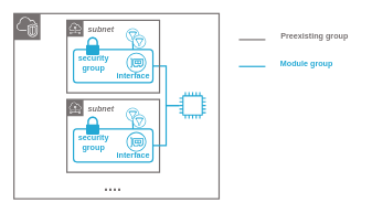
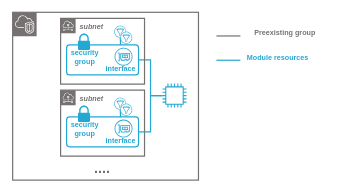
  <mxCell id="0" />
  <mxCell id="1" parent="0" />
  <mxCell id="2" value="" style="rounded=0;whiteSpace=wrap;html=1;strokeColor=#767171;fillColor=none;gradientColor=none;strokeWidth=2;" parent="1" vertex="1"><mxGeometry x="20" y="20" width="310" height="280" as="geometry" /></mxCell>
  <mxCell id="3" value="&lt;font color=&quot;#767171&quot;&gt;&lt;b&gt;&lt;i&gt;subnet&lt;/i&gt;&lt;/b&gt;&lt;/font&gt;" style="outlineConnect=0;gradientColor=none;html=1;whiteSpace=wrap;fontSize=12;fontStyle=0;shape=mxgraph.aws4.group;grIcon=mxgraph.aws4.group_subnet;strokeColor=#767171;fillColor=none;verticalAlign=top;align=left;spacingLeft=30;fontColor=#FFCD2D;dashed=0;strokeWidth=2;" parent="1" vertex="1"><mxGeometry x="100" y="150" width="140" height="110" as="geometry" /></mxCell>
  <mxCell id="4" value="" style="outlineConnect=0;fontColor=#232F3E;gradientColor=none;gradientDirection=north;fillColor=#767171;strokeColor=#ffffff;dashed=0;verticalLabelPosition=bottom;verticalAlign=top;align=center;html=1;fontSize=12;fontStyle=0;aspect=fixed;shape=mxgraph.aws4.resourceIcon;resIcon=mxgraph.aws4.vpc;" parent="1" vertex="1"><mxGeometry x="20" y="20" width="40" height="40" as="geometry" /></mxCell>
  <mxCell id="5" value="" style="endArrow=none;html=1;strokeColor=#767171;fontColor=#767171;fontSize=27;spacing=7;strokeWidth=2;" parent="1" edge="1"><mxGeometry width="50" height="50" relative="1" as="geometry"><mxPoint x="360" y="59.5" as="sourcePoint" /><mxPoint x="400" y="59.5" as="targetPoint" /></mxGeometry></mxCell>
  <mxCell id="6" value="" style="endArrow=none;html=1;strokeColor=#23A8D4;fontColor=#767171;fontSize=27;spacing=7;strokeWidth=2;" parent="1" edge="1"><mxGeometry width="50" height="50" relative="1" as="geometry"><mxPoint x="360" y="100" as="sourcePoint" /><mxPoint x="400" y="100" as="targetPoint" /></mxGeometry></mxCell>
  <mxCell id="7" value="&lt;font style=&quot;font-size: 12px&quot;&gt;Preexisting group&lt;/font&gt;" style="text;html=1;resizable=0;autosize=1;align=center;verticalAlign=middle;points=[];fillColor=none;strokeColor=none;rounded=0;fontSize=12;fontColor=#767171;fontStyle=1" parent="1" vertex="1"><mxGeometry x="409" y="45" width="130" height="20" as="geometry" /></mxCell>
- <mxCell id="8" value="&lt;font style=&quot;font-size: 12px&quot;&gt;Module group&lt;/font&gt;" style="text;html=1;resizable=0;autosize=1;align=center;verticalAlign=middle;points=[];fillColor=none;strokeColor=none;rounded=0;fontSize=12;fontColor=#23A8D4;fontStyle=1" parent="1" vertex="1"><mxGeometry x="407" y="86" width="110" height="20" as="geometry" /></mxCell>
+ <mxCell id="8" value="&lt;font style=&quot;font-size: 12px&quot;&gt;Module resources&lt;/font&gt;" style="text;html=1;resizable=0;autosize=1;align=center;verticalAlign=middle;points=[];fillColor=none;strokeColor=none;rounded=0;fontSize=12;fontColor=#23A8D4;fontStyle=1" parent="1" vertex="1"><mxGeometry x="407" y="86" width="110" height="20" as="geometry" /></mxCell>
  <mxCell id="9" value="&lt;b&gt;&lt;font style=&quot;font-size: 24px&quot;&gt;....&lt;/font&gt;&lt;/b&gt;" style="text;html=1;resizable=0;autosize=1;align=center;verticalAlign=middle;points=[];fillColor=none;strokeColor=none;rounded=0;fontColor=#767171;" parent="1" vertex="1"><mxGeometry x="148.5" y="270" width="40" height="20" as="geometry" /></mxCell>
  <mxCell id="10" style="edgeStyle=orthogonalEdgeStyle;html=1;entryX=1;entryY=0.5;entryDx=0;entryDy=0;fontSize=24;fontColor=#767171;endArrow=none;endFill=0;strokeColor=#23A8D4;strokeWidth=2;rounded=0;" parent="1" source="11" target="19" edge="1"><mxGeometry relative="1" as="geometry" /></mxCell>
  <mxCell id="11" value="" style="sketch=0;outlineConnect=0;fontColor=#232F3E;gradientColor=none;fillColor=#23A8D4;strokeColor=none;dashed=0;verticalLabelPosition=bottom;verticalAlign=top;align=center;html=1;fontSize=12;fontStyle=0;aspect=fixed;pointerEvents=1;shape=mxgraph.aws4.instance2;" parent="1" vertex="1"><mxGeometry x="270" y="139" width="40" height="40" as="geometry" /></mxCell>
  <mxCell id="12" value="" style="rounded=1;arcSize=10;strokeColor=#23A8D4;fillColor=none;gradientColor=none;strokeWidth=2;shadow=0;labelBackgroundColor=none;fontSize=17;fontColor=#FFCD2D;" parent="1" vertex="1"><mxGeometry x="110" y="194.5" width="120" height="50" as="geometry" /></mxCell>
  <mxCell id="13" value="" style="outlineConnect=0;fontColor=#232F3E;gradientColor=none;fillColor=#23A8D4;strokeColor=none;dashed=0;verticalLabelPosition=bottom;verticalAlign=top;align=center;html=1;fontSize=12;fontStyle=0;aspect=fixed;pointerEvents=1;shape=mxgraph.aws4.elastic_network_interface;shadow=0;labelBackgroundColor=none;" parent="1" vertex="1"><mxGeometry x="190" y="199" width="30" height="30" as="geometry" /></mxCell>
  <mxCell id="14" value="" style="pointerEvents=1;shadow=0;dashed=0;html=1;strokeColor=none;labelPosition=center;verticalLabelPosition=bottom;verticalAlign=top;outlineConnect=0;align=center;shape=mxgraph.office.security.lock_protected;fillColor=#23A8D4;labelBackgroundColor=none;fontSize=17;fontColor=#FFCD2D;aspect=fixed;" parent="1" vertex="1"><mxGeometry x="129" y="175.5" width="20" height="27.37" as="geometry" /></mxCell>
  <mxCell id="15" value="&lt;font style=&quot;font-size: 12px&quot;&gt;interface&lt;br&gt;&lt;/font&gt;" style="text;html=1;resizable=0;autosize=1;align=center;verticalAlign=middle;points=[];fillColor=none;strokeColor=none;rounded=0;fontSize=12;fontColor=#23A8D4;fontStyle=1" parent="1" vertex="1"><mxGeometry x="170" y="225" width="60" height="20" as="geometry" /></mxCell>
  <mxCell id="16" value="&lt;font style=&quot;font-size: 12px&quot;&gt;security &lt;br&gt;group&lt;br&gt;&lt;/font&gt;" style="text;html=1;resizable=0;autosize=1;align=center;verticalAlign=middle;points=[];fillColor=none;strokeColor=none;rounded=0;fontSize=12;fontColor=#23A8D4;fontStyle=1" parent="1" vertex="1"><mxGeometry x="110" y="200" width="60" height="30" as="geometry" /></mxCell>
  <mxCell id="17" value="" style="endArrow=none;html=1;strokeColor=#23A8D4;fontColor=#767171;fontSize=27;spacing=7;strokeWidth=2;exitX=0.75;exitY=0;exitDx=0;exitDy=0;" parent="1" source="12" edge="1"><mxGeometry width="50" height="50" relative="1" as="geometry"><mxPoint x="311" y="104.5" as="sourcePoint" /><mxPoint x="199.5" y="182" as="targetPoint" /></mxGeometry></mxCell>
  <mxCell id="18" value="&lt;font color=&quot;#767171&quot;&gt;&lt;b&gt;&lt;i&gt;subnet&lt;/i&gt;&lt;/b&gt;&lt;/font&gt;" style="outlineConnect=0;gradientColor=none;html=1;whiteSpace=wrap;fontSize=12;fontStyle=0;shape=mxgraph.aws4.group;grIcon=mxgraph.aws4.group_subnet;strokeColor=#767171;fillColor=none;verticalAlign=top;align=left;spacingLeft=30;fontColor=#FFCD2D;dashed=0;strokeWidth=2;" parent="1" vertex="1"><mxGeometry x="100" y="30" width="140" height="110" as="geometry" /></mxCell>
  <mxCell id="19" value="" style="rounded=1;arcSize=10;strokeColor=#23A8D4;fillColor=none;gradientColor=none;strokeWidth=2;shadow=0;labelBackgroundColor=none;fontSize=17;fontColor=#FFCD2D;" parent="1" vertex="1"><mxGeometry x="110" y="74.5" width="120" height="50" as="geometry" /></mxCell>
  <mxCell id="20" value="" style="outlineConnect=0;fontColor=#232F3E;gradientColor=none;fillColor=#23A8D4;strokeColor=none;dashed=0;verticalLabelPosition=bottom;verticalAlign=top;align=center;html=1;fontSize=12;fontStyle=0;aspect=fixed;pointerEvents=1;shape=mxgraph.aws4.elastic_network_interface;shadow=0;labelBackgroundColor=none;" parent="1" vertex="1"><mxGeometry x="190" y="79" width="30" height="30" as="geometry" /></mxCell>
  <mxCell id="21" value="" style="pointerEvents=1;shadow=0;dashed=0;html=1;strokeColor=none;labelPosition=center;verticalLabelPosition=bottom;verticalAlign=top;outlineConnect=0;align=center;shape=mxgraph.office.security.lock_protected;fillColor=#23A8D4;labelBackgroundColor=none;fontSize=17;fontColor=#FFCD2D;aspect=fixed;" parent="1" vertex="1"><mxGeometry x="129" y="55.5" width="20" height="27.37" as="geometry" /></mxCell>
  <mxCell id="22" value="&lt;font style=&quot;font-size: 12px&quot;&gt;interface&lt;br&gt;&lt;/font&gt;" style="text;html=1;resizable=0;autosize=1;align=center;verticalAlign=middle;points=[];fillColor=none;strokeColor=none;rounded=0;fontSize=12;fontColor=#23A8D4;fontStyle=1" parent="1" vertex="1"><mxGeometry x="170" y="105" width="60" height="20" as="geometry" /></mxCell>
  <mxCell id="23" value="&lt;font style=&quot;font-size: 12px&quot;&gt;security &lt;br&gt;group&lt;br&gt;&lt;/font&gt;" style="text;html=1;resizable=0;autosize=1;align=center;verticalAlign=middle;points=[];fillColor=none;strokeColor=none;rounded=0;fontSize=12;fontColor=#23A8D4;fontStyle=1" parent="1" vertex="1"><mxGeometry x="110" y="80" width="60" height="30" as="geometry" /></mxCell>
  <mxCell id="24" value="" style="endArrow=none;html=1;strokeColor=#23A8D4;fontColor=#767171;fontSize=27;spacing=7;strokeWidth=2;exitX=0.75;exitY=0;exitDx=0;exitDy=0;" parent="1" source="19" edge="1"><mxGeometry width="50" height="50" relative="1" as="geometry"><mxPoint x="311" y="-15.5" as="sourcePoint" /><mxPoint x="199.5" y="62" as="targetPoint" /></mxGeometry></mxCell>
  <mxCell id="25" style="edgeStyle=orthogonalEdgeStyle;html=1;entryX=1;entryY=0.5;entryDx=0;entryDy=0;fontSize=24;fontColor=#767171;endArrow=none;endFill=0;strokeColor=#23A8D4;strokeWidth=2;rounded=0;" parent="1" source="11" target="12" edge="1"><mxGeometry relative="1" as="geometry"><mxPoint x="280" y="157" as="sourcePoint" /><mxPoint x="240" y="109.5" as="targetPoint" /></mxGeometry></mxCell>
  <mxCell id="26" value="" style="group" vertex="1" connectable="0" parent="1"><mxGeometry x="187" y="40" width="35" height="35" as="geometry" /></mxCell>
  <mxCell id="27" value="" style="group" vertex="1" connectable="0" parent="26"><mxGeometry width="25" height="25" as="geometry" /></mxCell>
  <mxCell id="28" value="" style="ellipse;whiteSpace=wrap;html=1;aspect=fixed;strokeColor=none;strokeWidth=2;fillColor=#FFFFFF;gradientColor=none;fontSize=12;fontColor=#FFCD2D;" vertex="1" parent="27"><mxGeometry x="3" y="3" width="20" height="20" as="geometry" /></mxCell>
  <mxCell id="29" value="" style="outlineConnect=0;fontColor=#FFCD2D;gradientColor=none;strokeColor=#23A8D4;fillColor=none;dashed=0;verticalLabelPosition=bottom;verticalAlign=top;align=center;html=1;fontSize=12;fontStyle=1;aspect=fixed;shape=mxgraph.aws4.resourceIcon;resIcon=mxgraph.aws4.filtering_rule;strokeWidth=1;" vertex="1" parent="27"><mxGeometry width="25" height="25" as="geometry" /></mxCell>
  <mxCell id="30" value="" style="group" vertex="1" connectable="0" parent="26"><mxGeometry x="10" y="10" width="25" height="25" as="geometry" /></mxCell>
  <mxCell id="31" value="" style="ellipse;whiteSpace=wrap;html=1;aspect=fixed;strokeColor=none;strokeWidth=2;fillColor=#FFFFFF;gradientColor=none;fontSize=12;fontColor=#FFCD2D;" vertex="1" parent="30"><mxGeometry x="3" y="3" width="20" height="20" as="geometry" /></mxCell>
  <mxCell id="32" value="" style="outlineConnect=0;fontColor=#FFCD2D;gradientColor=none;strokeColor=#23A8D4;fillColor=none;dashed=0;verticalLabelPosition=bottom;verticalAlign=top;align=center;html=1;fontSize=12;fontStyle=1;aspect=fixed;shape=mxgraph.aws4.resourceIcon;resIcon=mxgraph.aws4.filtering_rule;strokeWidth=1;" vertex="1" parent="30"><mxGeometry width="25" height="25" as="geometry" /></mxCell>
  <mxCell id="33" value="" style="group" vertex="1" connectable="0" parent="1"><mxGeometry x="187" y="160" width="35" height="35" as="geometry" /></mxCell>
  <mxCell id="34" value="" style="group" vertex="1" connectable="0" parent="33"><mxGeometry width="25" height="25" as="geometry" /></mxCell>
  <mxCell id="35" value="" style="ellipse;whiteSpace=wrap;html=1;aspect=fixed;strokeColor=none;strokeWidth=2;fillColor=#FFFFFF;gradientColor=none;fontSize=12;fontColor=#FFCD2D;" vertex="1" parent="34"><mxGeometry x="3" y="3" width="20" height="20" as="geometry" /></mxCell>
  <mxCell id="36" value="" style="outlineConnect=0;fontColor=#FFCD2D;gradientColor=none;strokeColor=#23A8D4;fillColor=none;dashed=0;verticalLabelPosition=bottom;verticalAlign=top;align=center;html=1;fontSize=12;fontStyle=1;aspect=fixed;shape=mxgraph.aws4.resourceIcon;resIcon=mxgraph.aws4.filtering_rule;strokeWidth=1;" vertex="1" parent="34"><mxGeometry width="25" height="25" as="geometry" /></mxCell>
  <mxCell id="37" value="" style="group" vertex="1" connectable="0" parent="33"><mxGeometry x="10" y="10" width="25" height="25" as="geometry" /></mxCell>
  <mxCell id="38" value="" style="ellipse;whiteSpace=wrap;html=1;aspect=fixed;strokeColor=none;strokeWidth=2;fillColor=#FFFFFF;gradientColor=none;fontSize=12;fontColor=#FFCD2D;" vertex="1" parent="37"><mxGeometry x="3" y="3" width="20" height="20" as="geometry" /></mxCell>
  <mxCell id="39" value="" style="outlineConnect=0;fontColor=#FFCD2D;gradientColor=none;strokeColor=#23A8D4;fillColor=none;dashed=0;verticalLabelPosition=bottom;verticalAlign=top;align=center;html=1;fontSize=12;fontStyle=1;aspect=fixed;shape=mxgraph.aws4.resourceIcon;resIcon=mxgraph.aws4.filtering_rule;strokeWidth=1;" vertex="1" parent="37"><mxGeometry width="25" height="25" as="geometry" /></mxCell>
